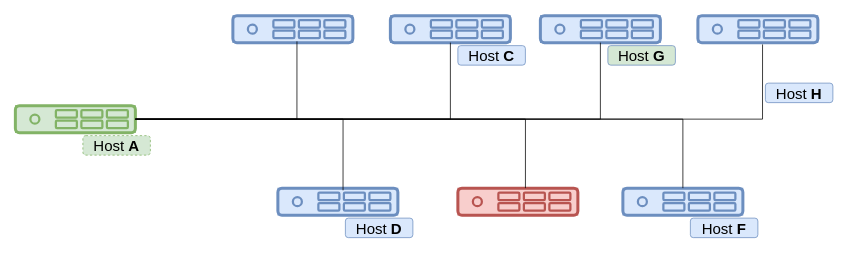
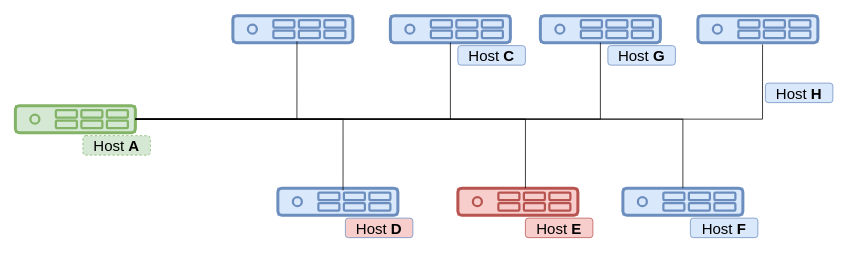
  <mxCell id="0" />
  <mxCell id="1" parent="0" />
  <mxCell id="2" value="" style="group;fillColor=#dae8fc;strokeColor=#6c8ebf;" vertex="1" connectable="0" parent="1"><mxGeometry x="310" y="20" width="160" height="36" as="geometry" /></mxCell>
  <mxCell id="3" value="" style="rounded=1;whiteSpace=wrap;html=1;strokeWidth=4;fillColor=#dae8fc;strokeColor=#6c8ebf;" vertex="1" parent="2"><mxGeometry width="160" height="36" as="geometry" /></mxCell>
  <mxCell id="4" value="" style="ellipse;whiteSpace=wrap;html=1;aspect=fixed;strokeWidth=3;fillColor=#dae8fc;strokeColor=#6c8ebf;" vertex="1" parent="2"><mxGeometry x="20" y="12" width="12" height="12" as="geometry" /></mxCell>
  <mxCell id="5" value="" style="rounded=1;whiteSpace=wrap;html=1;strokeWidth=3;fillColor=#dae8fc;strokeColor=#6c8ebf;" vertex="1" parent="2"><mxGeometry x="54" y="6" width="28" height="10" as="geometry" /></mxCell>
  <mxCell id="6" value="" style="rounded=1;whiteSpace=wrap;html=1;strokeWidth=3;fillColor=#dae8fc;strokeColor=#6c8ebf;" vertex="1" parent="2"><mxGeometry x="88" y="6" width="28" height="10" as="geometry" /></mxCell>
  <mxCell id="7" value="" style="rounded=1;whiteSpace=wrap;html=1;strokeWidth=3;fillColor=#dae8fc;strokeColor=#6c8ebf;" vertex="1" parent="2"><mxGeometry x="122" y="6" width="28" height="10" as="geometry" /></mxCell>
  <mxCell id="8" value="" style="rounded=1;whiteSpace=wrap;html=1;strokeWidth=3;fillColor=#dae8fc;strokeColor=#6c8ebf;" vertex="1" parent="2"><mxGeometry x="54" y="20" width="28" height="10" as="geometry" /></mxCell>
  <mxCell id="9" value="" style="rounded=1;whiteSpace=wrap;html=1;strokeWidth=3;fillColor=#dae8fc;strokeColor=#6c8ebf;" vertex="1" parent="2"><mxGeometry x="88" y="20" width="28" height="10" as="geometry" /></mxCell>
  <mxCell id="10" value="" style="rounded=1;whiteSpace=wrap;html=1;strokeWidth=3;fillColor=#dae8fc;strokeColor=#6c8ebf;" vertex="1" parent="2"><mxGeometry x="122" y="20" width="28" height="10" as="geometry" /></mxCell>
  <mxCell id="11" value="" style="group;fillColor=#dae8fc;strokeColor=#6c8ebf;" vertex="1" connectable="0" parent="1"><mxGeometry x="520" y="20" width="160" height="36" as="geometry" /></mxCell>
  <mxCell id="12" value="" style="rounded=1;whiteSpace=wrap;html=1;strokeWidth=4;fillColor=#dae8fc;strokeColor=#6c8ebf;" vertex="1" parent="11"><mxGeometry width="160" height="36" as="geometry" /></mxCell>
  <mxCell id="13" value="" style="ellipse;whiteSpace=wrap;html=1;aspect=fixed;strokeWidth=3;fillColor=#dae8fc;strokeColor=#6c8ebf;" vertex="1" parent="11"><mxGeometry x="20" y="12" width="12" height="12" as="geometry" /></mxCell>
  <mxCell id="14" value="" style="rounded=1;whiteSpace=wrap;html=1;strokeWidth=3;fillColor=#dae8fc;strokeColor=#6c8ebf;" vertex="1" parent="11"><mxGeometry x="54" y="6" width="28" height="10" as="geometry" /></mxCell>
  <mxCell id="15" value="" style="rounded=1;whiteSpace=wrap;html=1;strokeWidth=3;fillColor=#dae8fc;strokeColor=#6c8ebf;" vertex="1" parent="11"><mxGeometry x="88" y="6" width="28" height="10" as="geometry" /></mxCell>
  <mxCell id="16" value="" style="rounded=1;whiteSpace=wrap;html=1;strokeWidth=3;fillColor=#dae8fc;strokeColor=#6c8ebf;" vertex="1" parent="11"><mxGeometry x="122" y="6" width="28" height="10" as="geometry" /></mxCell>
  <mxCell id="17" value="" style="rounded=1;whiteSpace=wrap;html=1;strokeWidth=3;fillColor=#dae8fc;strokeColor=#6c8ebf;" vertex="1" parent="11"><mxGeometry x="54" y="20" width="28" height="10" as="geometry" /></mxCell>
  <mxCell id="18" value="" style="rounded=1;whiteSpace=wrap;html=1;strokeWidth=3;fillColor=#dae8fc;strokeColor=#6c8ebf;" vertex="1" parent="11"><mxGeometry x="88" y="20" width="28" height="10" as="geometry" /></mxCell>
  <mxCell id="19" value="" style="rounded=1;whiteSpace=wrap;html=1;strokeWidth=3;fillColor=#dae8fc;strokeColor=#6c8ebf;" vertex="1" parent="11"><mxGeometry x="122" y="20" width="28" height="10" as="geometry" /></mxCell>
  <mxCell id="20" value="" style="group;fillColor=#dae8fc;strokeColor=#6c8ebf;" vertex="1" connectable="0" parent="1"><mxGeometry x="720" y="20" width="160" height="36" as="geometry" /></mxCell>
  <mxCell id="21" value="" style="rounded=1;whiteSpace=wrap;html=1;strokeWidth=4;fillColor=#dae8fc;strokeColor=#6c8ebf;" vertex="1" parent="20"><mxGeometry width="160" height="36" as="geometry" /></mxCell>
  <mxCell id="22" value="" style="ellipse;whiteSpace=wrap;html=1;aspect=fixed;strokeWidth=3;fillColor=#dae8fc;strokeColor=#6c8ebf;" vertex="1" parent="20"><mxGeometry x="20" y="12" width="12" height="12" as="geometry" /></mxCell>
  <mxCell id="23" value="" style="rounded=1;whiteSpace=wrap;html=1;strokeWidth=3;fillColor=#dae8fc;strokeColor=#6c8ebf;" vertex="1" parent="20"><mxGeometry x="54" y="6" width="28" height="10" as="geometry" /></mxCell>
  <mxCell id="24" value="" style="rounded=1;whiteSpace=wrap;html=1;strokeWidth=3;fillColor=#dae8fc;strokeColor=#6c8ebf;" vertex="1" parent="20"><mxGeometry x="88" y="6" width="28" height="10" as="geometry" /></mxCell>
  <mxCell id="25" value="" style="rounded=1;whiteSpace=wrap;html=1;strokeWidth=3;fillColor=#dae8fc;strokeColor=#6c8ebf;" vertex="1" parent="20"><mxGeometry x="122" y="6" width="28" height="10" as="geometry" /></mxCell>
  <mxCell id="26" value="" style="rounded=1;whiteSpace=wrap;html=1;strokeWidth=3;fillColor=#dae8fc;strokeColor=#6c8ebf;" vertex="1" parent="20"><mxGeometry x="54" y="20" width="28" height="10" as="geometry" /></mxCell>
  <mxCell id="27" value="" style="rounded=1;whiteSpace=wrap;html=1;strokeWidth=3;fillColor=#dae8fc;strokeColor=#6c8ebf;" vertex="1" parent="20"><mxGeometry x="88" y="20" width="28" height="10" as="geometry" /></mxCell>
  <mxCell id="28" value="" style="rounded=1;whiteSpace=wrap;html=1;strokeWidth=3;fillColor=#dae8fc;strokeColor=#6c8ebf;" vertex="1" parent="20"><mxGeometry x="122" y="20" width="28" height="10" as="geometry" /></mxCell>
  <mxCell id="29" value="Host &lt;b&gt;C&lt;/b&gt;" style="rounded=1;whiteSpace=wrap;html=1;fillColor=#dae8fc;strokeColor=#6c8ebf;fontSize=20;" vertex="1" parent="1"><mxGeometry x="610" y="60" width="90" height="26" as="geometry" /></mxCell>
- <mxCell id="30" value="Host &lt;b&gt;G&lt;/b&gt;" style="rounded=1;whiteSpace=wrap;html=1;fillColor=#d5e8d4;strokeColor=#6c8ebf;fontSize=20;" vertex="1" parent="1"><mxGeometry x="810" y="60" width="90" height="26" as="geometry" /></mxCell>
+ <mxCell id="30" value="Host &lt;b&gt;G&lt;/b&gt;" style="rounded=1;whiteSpace=wrap;html=1;fillColor=#dae8fc;strokeColor=#6c8ebf;fontSize=20;" vertex="1" parent="1"><mxGeometry x="810" y="60" width="90" height="26" as="geometry" /></mxCell>
  <mxCell id="31" value="" style="group;fillColor=#dae8fc;strokeColor=#6c8ebf;" vertex="1" connectable="0" parent="1"><mxGeometry x="930" y="20" width="160" height="36" as="geometry" /></mxCell>
  <mxCell id="32" value="" style="rounded=1;whiteSpace=wrap;html=1;strokeWidth=4;fillColor=#dae8fc;strokeColor=#6c8ebf;" vertex="1" parent="31"><mxGeometry width="160" height="36" as="geometry" /></mxCell>
  <mxCell id="33" value="" style="ellipse;whiteSpace=wrap;html=1;aspect=fixed;strokeWidth=3;fillColor=#dae8fc;strokeColor=#6c8ebf;" vertex="1" parent="31"><mxGeometry x="20" y="12" width="12" height="12" as="geometry" /></mxCell>
  <mxCell id="34" value="" style="rounded=1;whiteSpace=wrap;html=1;strokeWidth=3;fillColor=#dae8fc;strokeColor=#6c8ebf;" vertex="1" parent="31"><mxGeometry x="54" y="6" width="28" height="10" as="geometry" /></mxCell>
  <mxCell id="35" value="" style="rounded=1;whiteSpace=wrap;html=1;strokeWidth=3;fillColor=#dae8fc;strokeColor=#6c8ebf;" vertex="1" parent="31"><mxGeometry x="88" y="6" width="28" height="10" as="geometry" /></mxCell>
  <mxCell id="36" value="" style="rounded=1;whiteSpace=wrap;html=1;strokeWidth=3;fillColor=#dae8fc;strokeColor=#6c8ebf;" vertex="1" parent="31"><mxGeometry x="122" y="6" width="28" height="10" as="geometry" /></mxCell>
  <mxCell id="37" value="" style="rounded=1;whiteSpace=wrap;html=1;strokeWidth=3;fillColor=#dae8fc;strokeColor=#6c8ebf;" vertex="1" parent="31"><mxGeometry x="54" y="20" width="28" height="10" as="geometry" /></mxCell>
  <mxCell id="38" value="" style="rounded=1;whiteSpace=wrap;html=1;strokeWidth=3;fillColor=#dae8fc;strokeColor=#6c8ebf;" vertex="1" parent="31"><mxGeometry x="88" y="20" width="28" height="10" as="geometry" /></mxCell>
  <mxCell id="39" value="" style="rounded=1;whiteSpace=wrap;html=1;strokeWidth=3;fillColor=#dae8fc;strokeColor=#6c8ebf;" vertex="1" parent="31"><mxGeometry x="122" y="20" width="28" height="10" as="geometry" /></mxCell>
  <mxCell id="40" value="Host &lt;b&gt;H&lt;/b&gt;" style="rounded=1;whiteSpace=wrap;html=1;fillColor=#dae8fc;strokeColor=#6c8ebf;fontSize=20;" vertex="1" parent="1"><mxGeometry x="1020" y="110" width="90" height="26" as="geometry" /></mxCell>
  <mxCell id="41" value="" style="group;fillColor=#dae8fc;strokeColor=#6c8ebf;" vertex="1" connectable="0" parent="1"><mxGeometry x="370" y="250" width="160" height="36" as="geometry" /></mxCell>
  <mxCell id="42" value="" style="rounded=1;whiteSpace=wrap;html=1;strokeWidth=4;fillColor=#dae8fc;strokeColor=#6c8ebf;" vertex="1" parent="41"><mxGeometry width="160" height="36" as="geometry" /></mxCell>
  <mxCell id="43" value="" style="ellipse;whiteSpace=wrap;html=1;aspect=fixed;strokeWidth=3;fillColor=#dae8fc;strokeColor=#6c8ebf;" vertex="1" parent="41"><mxGeometry x="20" y="12" width="12" height="12" as="geometry" /></mxCell>
  <mxCell id="44" value="" style="rounded=1;whiteSpace=wrap;html=1;strokeWidth=3;fillColor=#dae8fc;strokeColor=#6c8ebf;" vertex="1" parent="41"><mxGeometry x="54" y="6" width="28" height="10" as="geometry" /></mxCell>
  <mxCell id="45" value="" style="rounded=1;whiteSpace=wrap;html=1;strokeWidth=3;fillColor=#dae8fc;strokeColor=#6c8ebf;" vertex="1" parent="41"><mxGeometry x="88" y="6" width="28" height="10" as="geometry" /></mxCell>
  <mxCell id="46" value="" style="rounded=1;whiteSpace=wrap;html=1;strokeWidth=3;fillColor=#dae8fc;strokeColor=#6c8ebf;" vertex="1" parent="41"><mxGeometry x="122" y="6" width="28" height="10" as="geometry" /></mxCell>
  <mxCell id="47" value="" style="rounded=1;whiteSpace=wrap;html=1;strokeWidth=3;fillColor=#dae8fc;strokeColor=#6c8ebf;" vertex="1" parent="41"><mxGeometry x="54" y="20" width="28" height="10" as="geometry" /></mxCell>
  <mxCell id="48" value="" style="rounded=1;whiteSpace=wrap;html=1;strokeWidth=3;fillColor=#dae8fc;strokeColor=#6c8ebf;" vertex="1" parent="41"><mxGeometry x="88" y="20" width="28" height="10" as="geometry" /></mxCell>
  <mxCell id="49" value="" style="rounded=1;whiteSpace=wrap;html=1;strokeWidth=3;fillColor=#dae8fc;strokeColor=#6c8ebf;" vertex="1" parent="41"><mxGeometry x="122" y="20" width="28" height="10" as="geometry" /></mxCell>
- <mxCell id="50" value="Host &lt;b&gt;D&lt;/b&gt;" style="rounded=1;whiteSpace=wrap;html=1;fillColor=#dae8fc;strokeColor=#6c8ebf;fontSize=20;" vertex="1" parent="1"><mxGeometry x="460" y="290" width="90" height="26" as="geometry" /></mxCell>
+ <mxCell id="50" value="Host &lt;b&gt;D&lt;/b&gt;" style="rounded=1;whiteSpace=wrap;html=1;fillColor=#f8cecc;strokeColor=#6c8ebf;fontSize=20;" vertex="1" parent="1"><mxGeometry x="460" y="290" width="90" height="26" as="geometry" /></mxCell>
  <mxCell id="51" value="" style="group;fillColor=#f8cecc;strokeColor=#b85450;" vertex="1" connectable="0" parent="1"><mxGeometry x="610" y="250" width="160" height="36" as="geometry" /></mxCell>
  <mxCell id="52" value="" style="rounded=1;whiteSpace=wrap;html=1;strokeWidth=4;fillColor=#f8cecc;strokeColor=#b85450;" vertex="1" parent="51"><mxGeometry width="160" height="36" as="geometry" /></mxCell>
  <mxCell id="53" value="" style="ellipse;whiteSpace=wrap;html=1;aspect=fixed;strokeWidth=3;fillColor=#f8cecc;strokeColor=#b85450;" vertex="1" parent="51"><mxGeometry x="20" y="12" width="12" height="12" as="geometry" /></mxCell>
  <mxCell id="54" value="" style="rounded=1;whiteSpace=wrap;html=1;strokeWidth=3;fillColor=#f8cecc;strokeColor=#b85450;" vertex="1" parent="51"><mxGeometry x="54" y="6" width="28" height="10" as="geometry" /></mxCell>
  <mxCell id="55" value="" style="rounded=1;whiteSpace=wrap;html=1;strokeWidth=3;fillColor=#f8cecc;strokeColor=#b85450;" vertex="1" parent="51"><mxGeometry x="88" y="6" width="28" height="10" as="geometry" /></mxCell>
  <mxCell id="56" value="" style="rounded=1;whiteSpace=wrap;html=1;strokeWidth=3;fillColor=#f8cecc;strokeColor=#b85450;" vertex="1" parent="51"><mxGeometry x="122" y="6" width="28" height="10" as="geometry" /></mxCell>
  <mxCell id="57" value="" style="rounded=1;whiteSpace=wrap;html=1;strokeWidth=3;fillColor=#f8cecc;strokeColor=#b85450;" vertex="1" parent="51"><mxGeometry x="54" y="20" width="28" height="10" as="geometry" /></mxCell>
  <mxCell id="58" value="" style="rounded=1;whiteSpace=wrap;html=1;strokeWidth=3;fillColor=#f8cecc;strokeColor=#b85450;" vertex="1" parent="51"><mxGeometry x="88" y="20" width="28" height="10" as="geometry" /></mxCell>
  <mxCell id="59" value="" style="rounded=1;whiteSpace=wrap;html=1;strokeWidth=3;fillColor=#f8cecc;strokeColor=#b85450;" vertex="1" parent="51"><mxGeometry x="122" y="20" width="28" height="10" as="geometry" /></mxCell>
+ <mxCell id="60" value="Host &lt;b&gt;E&lt;/b&gt;" style="rounded=1;whiteSpace=wrap;html=1;fillColor=#f8cecc;strokeColor=#b85450;fontSize=20;" vertex="1" parent="1"><mxGeometry x="700" y="290" width="90" height="26" as="geometry" /></mxCell>
  <mxCell id="61" value="" style="group;fillColor=#dae8fc;strokeColor=#6c8ebf;" vertex="1" connectable="0" parent="1"><mxGeometry x="830" y="250" width="160" height="36" as="geometry" /></mxCell>
  <mxCell id="62" value="" style="rounded=1;whiteSpace=wrap;html=1;strokeWidth=4;fillColor=#dae8fc;strokeColor=#6c8ebf;" vertex="1" parent="61"><mxGeometry width="160" height="36" as="geometry" /></mxCell>
  <mxCell id="63" value="" style="ellipse;whiteSpace=wrap;html=1;aspect=fixed;strokeWidth=3;fillColor=#dae8fc;strokeColor=#6c8ebf;" vertex="1" parent="61"><mxGeometry x="20" y="12" width="12" height="12" as="geometry" /></mxCell>
  <mxCell id="64" value="" style="rounded=1;whiteSpace=wrap;html=1;strokeWidth=3;fillColor=#dae8fc;strokeColor=#6c8ebf;" vertex="1" parent="61"><mxGeometry x="54" y="6" width="28" height="10" as="geometry" /></mxCell>
  <mxCell id="65" value="" style="rounded=1;whiteSpace=wrap;html=1;strokeWidth=3;fillColor=#dae8fc;strokeColor=#6c8ebf;" vertex="1" parent="61"><mxGeometry x="88" y="6" width="28" height="10" as="geometry" /></mxCell>
  <mxCell id="66" value="" style="rounded=1;whiteSpace=wrap;html=1;strokeWidth=3;fillColor=#dae8fc;strokeColor=#6c8ebf;" vertex="1" parent="61"><mxGeometry x="122" y="6" width="28" height="10" as="geometry" /></mxCell>
  <mxCell id="67" value="" style="rounded=1;whiteSpace=wrap;html=1;strokeWidth=3;fillColor=#dae8fc;strokeColor=#6c8ebf;" vertex="1" parent="61"><mxGeometry x="54" y="20" width="28" height="10" as="geometry" /></mxCell>
  <mxCell id="68" value="" style="rounded=1;whiteSpace=wrap;html=1;strokeWidth=3;fillColor=#dae8fc;strokeColor=#6c8ebf;" vertex="1" parent="61"><mxGeometry x="88" y="20" width="28" height="10" as="geometry" /></mxCell>
  <mxCell id="69" value="" style="rounded=1;whiteSpace=wrap;html=1;strokeWidth=3;fillColor=#dae8fc;strokeColor=#6c8ebf;" vertex="1" parent="61"><mxGeometry x="122" y="20" width="28" height="10" as="geometry" /></mxCell>
  <mxCell id="70" value="Host &lt;b&gt;F&lt;/b&gt;" style="rounded=1;whiteSpace=wrap;html=1;fillColor=#dae8fc;strokeColor=#6c8ebf;fontSize=20;" vertex="1" parent="1"><mxGeometry x="920" y="290" width="90" height="26" as="geometry" /></mxCell>
  <mxCell id="71" value="" style="group;fillColor=#d5e8d4;strokeColor=#82b366;" vertex="1" connectable="0" parent="1"><mxGeometry x="20" y="140" width="160" height="36" as="geometry" /></mxCell>
  <mxCell id="72" value="" style="rounded=1;whiteSpace=wrap;html=1;strokeWidth=4;fillColor=#d5e8d4;strokeColor=#82b366;" vertex="1" parent="71"><mxGeometry width="160" height="36" as="geometry" /></mxCell>
  <mxCell id="73" value="" style="ellipse;whiteSpace=wrap;html=1;aspect=fixed;strokeWidth=3;fillColor=#d5e8d4;strokeColor=#82b366;" vertex="1" parent="71"><mxGeometry x="20" y="12" width="12" height="12" as="geometry" /></mxCell>
  <mxCell id="74" value="" style="rounded=1;whiteSpace=wrap;html=1;strokeWidth=3;fillColor=#d5e8d4;strokeColor=#82b366;" vertex="1" parent="71"><mxGeometry x="54" y="6" width="28" height="10" as="geometry" /></mxCell>
  <mxCell id="75" value="" style="rounded=1;whiteSpace=wrap;html=1;strokeWidth=3;fillColor=#d5e8d4;strokeColor=#82b366;" vertex="1" parent="71"><mxGeometry x="88" y="6" width="28" height="10" as="geometry" /></mxCell>
  <mxCell id="76" value="" style="rounded=1;whiteSpace=wrap;html=1;strokeWidth=3;fillColor=#d5e8d4;strokeColor=#82b366;" vertex="1" parent="71"><mxGeometry x="122" y="6" width="28" height="10" as="geometry" /></mxCell>
  <mxCell id="77" value="" style="rounded=1;whiteSpace=wrap;html=1;strokeWidth=3;fillColor=#d5e8d4;strokeColor=#82b366;" vertex="1" parent="71"><mxGeometry x="54" y="20" width="28" height="10" as="geometry" /></mxCell>
  <mxCell id="78" value="" style="rounded=1;whiteSpace=wrap;html=1;strokeWidth=3;fillColor=#d5e8d4;strokeColor=#82b366;" vertex="1" parent="71"><mxGeometry x="88" y="20" width="28" height="10" as="geometry" /></mxCell>
  <mxCell id="79" value="" style="rounded=1;whiteSpace=wrap;html=1;strokeWidth=3;fillColor=#d5e8d4;strokeColor=#82b366;" vertex="1" parent="71"><mxGeometry x="122" y="20" width="28" height="10" as="geometry" /></mxCell>
  <mxCell id="80" value="Host &lt;b&gt;A&lt;/b&gt;" style="rounded=1;whiteSpace=wrap;html=1;fillColor=#d5e8d4;strokeColor=#82b366;fontSize=20;dashed=1;" vertex="1" parent="1"><mxGeometry x="110" y="180" width="90" height="26" as="geometry" /></mxCell>
  <mxCell id="81" style="edgeStyle=orthogonalEdgeStyle;rounded=0;orthogonalLoop=1;jettySize=auto;html=1;entryX=0.534;entryY=0.953;entryDx=0;entryDy=0;entryPerimeter=0;endArrow=none;endFill=0;" edge="1" parent="1" source="72" target="3"><mxGeometry relative="1" as="geometry" /></mxCell>
  <mxCell id="82" style="edgeStyle=orthogonalEdgeStyle;rounded=0;orthogonalLoop=1;jettySize=auto;html=1;endArrow=none;endFill=0;" edge="1" parent="1" source="72" target="12"><mxGeometry relative="1" as="geometry" /></mxCell>
  <mxCell id="83" style="edgeStyle=orthogonalEdgeStyle;rounded=0;orthogonalLoop=1;jettySize=auto;html=1;entryX=0.5;entryY=1;entryDx=0;entryDy=0;endArrow=none;endFill=0;" edge="1" parent="1" source="72" target="21"><mxGeometry relative="1" as="geometry" /></mxCell>
  <mxCell id="84" style="edgeStyle=orthogonalEdgeStyle;rounded=0;orthogonalLoop=1;jettySize=auto;html=1;entryX=0.539;entryY=1.068;entryDx=0;entryDy=0;entryPerimeter=0;endArrow=none;endFill=0;" edge="1" parent="1" source="72" target="32"><mxGeometry relative="1" as="geometry" /></mxCell>
  <mxCell id="85" style="edgeStyle=orthogonalEdgeStyle;rounded=0;orthogonalLoop=1;jettySize=auto;html=1;entryX=0.543;entryY=0.081;entryDx=0;entryDy=0;entryPerimeter=0;endArrow=none;endFill=0;" edge="1" parent="1" source="72" target="42"><mxGeometry relative="1" as="geometry" /></mxCell>
  <mxCell id="86" style="edgeStyle=orthogonalEdgeStyle;rounded=0;orthogonalLoop=1;jettySize=auto;html=1;entryX=0.563;entryY=0;entryDx=0;entryDy=0;entryPerimeter=0;endArrow=none;endFill=0;" edge="1" parent="1" source="72" target="52"><mxGeometry relative="1" as="geometry" /></mxCell>
  <mxCell id="87" style="edgeStyle=orthogonalEdgeStyle;rounded=0;orthogonalLoop=1;jettySize=auto;html=1;entryX=0.5;entryY=0;entryDx=0;entryDy=0;endArrow=none;endFill=0;" edge="1" parent="1" source="72" target="62"><mxGeometry relative="1" as="geometry" /></mxCell>
